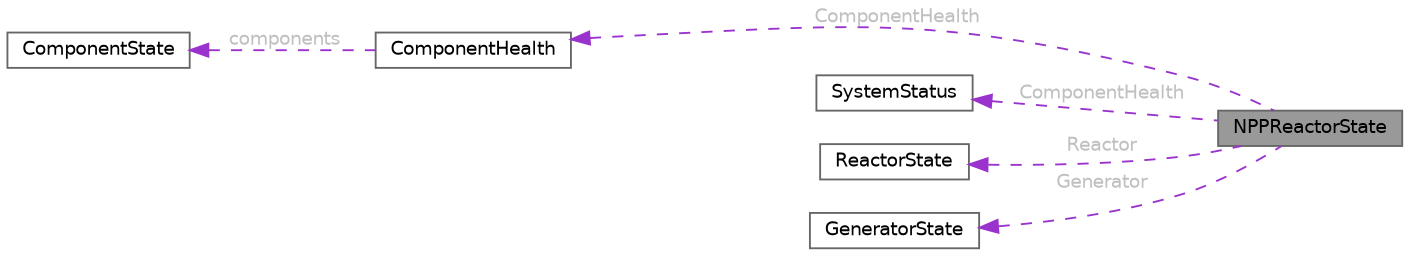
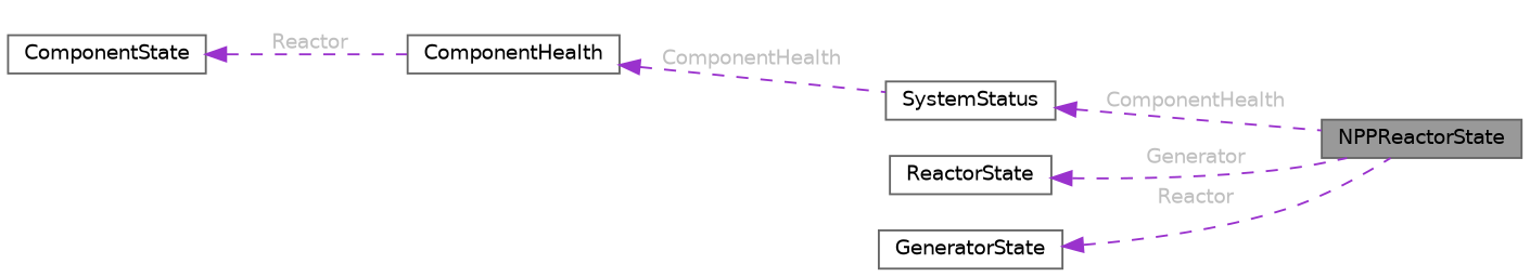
  digraph {
    rankdir=LR
    node [color=gray40 fillcolor=white fontname=Helvetica fontsize=10 shape=box style=filled]
    edge [color=darkorchid3 dir=back fontcolor=grey fontname=Helvetica fontsize=10 labelfontname=Helvetica labelfontsize=10 style=dashed]
    n1 [fillcolor=grey60 fontcolor=black height=0.2 label=NPPReactorState width=0.4]
    n2 [height=0.2 label=SystemStatus width=0.4]
    n3 [height=0.2 label=ReactorState width=0.4]
    n4 [height=0.2 label=GeneratorState width=0.4]
    n5 [height=0.2 label=ComponentHealth width=0.4]
    n6 [height=0.2 label=ComponentState width=0.4]
    n2 -> n1 [label=" ComponentHealth"]
-   n3 -> n1 [label=" Reactor"]
-   n4 -> n1 [label=" Generator"]
-   n5 -> n1 [label=" ComponentHealth"]
-   n6 -> n5 [label=" components"]
+   n3 -> n1 [label=" Generator"]
+   n4 -> n1 [label=" Reactor"]
+   n5 -> n2 [label=" ComponentHealth"]
+   n6 -> n5 [label=" Reactor"]
  }
